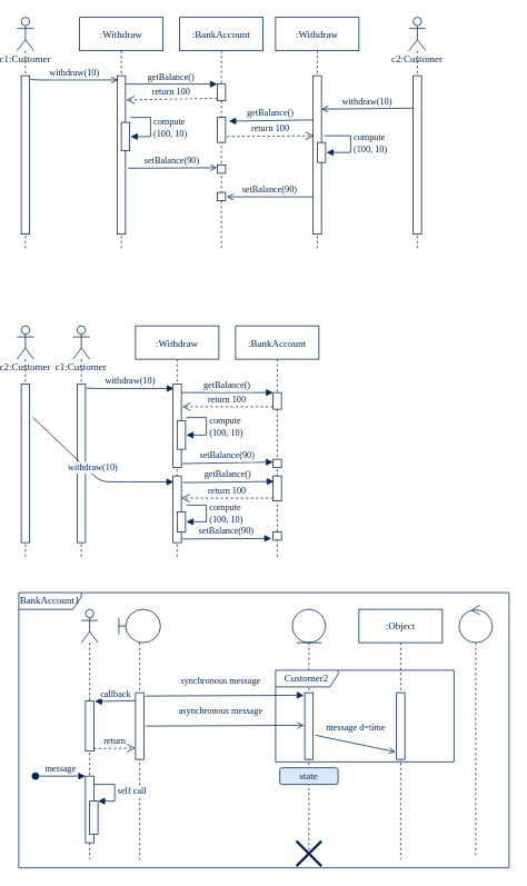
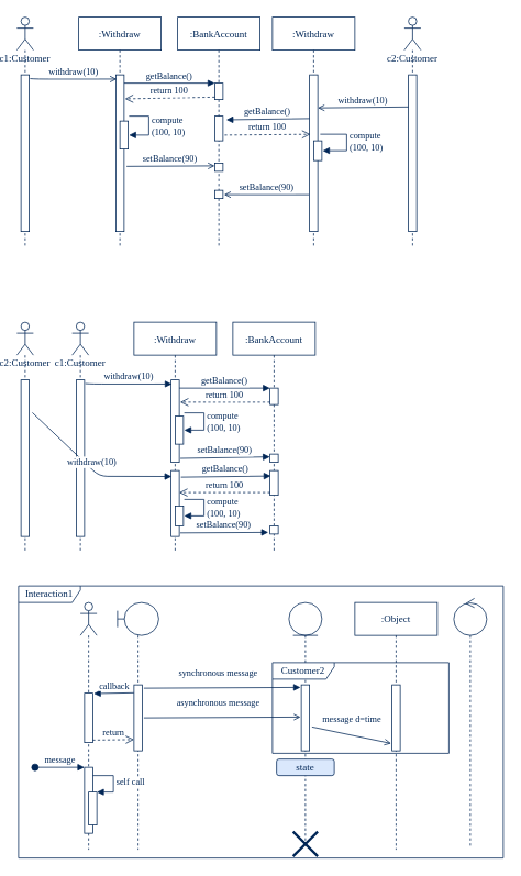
  <mxCell id="0" />
  <mxCell id="1" parent="0" />
  <mxCell id="2" value=":Withdraw" style="shape=umlLifeline;perimeter=lifelinePerimeter;container=1;collapsible=0;recursiveResize=0;rounded=0;shadow=0;strokeWidth=1;fontFamily=TitilliumText25L;fontColor=#012656;strokeColor=#012656;" parent="1" vertex="1"><mxGeometry x="95" y="20" width="100" height="280" as="geometry" /></mxCell>
  <mxCell id="3" value="" style="points=[];perimeter=orthogonalPerimeter;rounded=0;shadow=0;strokeWidth=1;fontFamily=TitilliumText25L;fontColor=#012656;strokeColor=#012656;" parent="2" vertex="1"><mxGeometry x="45" y="70" width="10" height="190" as="geometry" /></mxCell>
  <mxCell id="4" value="" style="points=[];perimeter=orthogonalPerimeter;rounded=0;shadow=0;strokeWidth=1;fontFamily=TitilliumText25L;fontColor=#012656;strokeColor=#012656;" parent="2" vertex="1"><mxGeometry x="50" y="126" width="10" height="34" as="geometry" /></mxCell>
  <mxCell id="5" value="compute &lt;br&gt;(100, 10)" style="edgeStyle=orthogonalEdgeStyle;html=1;align=left;spacingLeft=2;endArrow=block;rounded=0;entryX=1.1;entryY=0.5;entryDx=0;entryDy=0;entryPerimeter=0;fontFamily=TitilliumText25L;fontColor=#012656;strokeColor=#012656;" edge="1" target="4" parent="2"><mxGeometry relative="1" as="geometry"><mxPoint x="61" y="120" as="sourcePoint" /><Array as="points"><mxPoint x="85" y="120" /><mxPoint x="85" y="143" /></Array><mxPoint x="65" y="130" as="targetPoint" /></mxGeometry></mxCell>
  <mxCell id="6" value=":BankAccount" style="shape=umlLifeline;perimeter=lifelinePerimeter;container=1;collapsible=0;recursiveResize=0;rounded=0;shadow=0;strokeWidth=1;fontFamily=TitilliumText25L;fontColor=#012656;strokeColor=#012656;" parent="1" vertex="1"><mxGeometry x="215" y="20" width="100" height="280" as="geometry" /></mxCell>
  <mxCell id="7" value="" style="points=[];perimeter=orthogonalPerimeter;rounded=0;shadow=0;strokeWidth=1;fontFamily=TitilliumText25L;fontColor=#012656;strokeColor=#012656;" parent="6" vertex="1"><mxGeometry x="45" y="80" width="10" height="20" as="geometry" /></mxCell>
  <mxCell id="8" value="" style="points=[];perimeter=orthogonalPerimeter;rounded=0;shadow=0;strokeWidth=1;fontFamily=TitilliumText25L;fontColor=#012656;strokeColor=#012656;" vertex="1" parent="6"><mxGeometry x="45" y="120" width="10" height="30" as="geometry" /></mxCell>
  <mxCell id="9" value="" style="points=[];perimeter=orthogonalPerimeter;rounded=0;shadow=0;strokeWidth=1;fontFamily=TitilliumText25L;fontColor=#012656;strokeColor=#012656;" vertex="1" parent="6"><mxGeometry x="45" y="177" width="10" height="10" as="geometry" /></mxCell>
  <mxCell id="10" value="" style="points=[];perimeter=orthogonalPerimeter;rounded=0;shadow=0;strokeWidth=1;fontFamily=TitilliumText25L;fontColor=#012656;strokeColor=#012656;" vertex="1" parent="6"><mxGeometry x="45" y="210" width="10" height="10" as="geometry" /></mxCell>
  <mxCell id="11" value="return 100" style="verticalAlign=bottom;endArrow=open;dashed=1;endSize=8;exitX=0;exitY=0.85;shadow=0;strokeWidth=1;exitDx=0;exitDy=0;exitPerimeter=0;entryX=1.1;entryY=0.153;entryDx=0;entryDy=0;entryPerimeter=0;fontFamily=TitilliumText25L;fontColor=#012656;strokeColor=#012656;" parent="1" source="7" target="3" edge="1"><mxGeometry relative="1" as="geometry"><mxPoint x="150" y="121.5" as="targetPoint" /><mxPoint x="285" y="121.5" as="sourcePoint" /></mxGeometry></mxCell>
  <mxCell id="12" value="getBalance()" style="verticalAlign=bottom;endArrow=block;entryX=0;entryY=0;shadow=0;strokeWidth=1;fontFamily=TitilliumText25L;fontColor=#012656;strokeColor=#012656;" parent="1" source="3" target="7" edge="1"><mxGeometry relative="1" as="geometry"><mxPoint x="250" y="100" as="sourcePoint" /></mxGeometry></mxCell>
  <mxCell id="13" value="c1:Customer" style="shape=umlLifeline;participant=umlActor;perimeter=lifelinePerimeter;whiteSpace=wrap;html=1;container=1;collapsible=0;recursiveResize=0;verticalAlign=top;spacingTop=36;outlineConnect=0;fontFamily=TitilliumText25L;fontColor=#012656;strokeColor=#012656;" vertex="1" parent="1"><mxGeometry x="20" y="20" width="20" height="280" as="geometry" /></mxCell>
  <mxCell id="14" value="" style="points=[];perimeter=orthogonalPerimeter;rounded=0;shadow=0;strokeWidth=1;fontFamily=TitilliumText25L;fontColor=#012656;strokeColor=#012656;" vertex="1" parent="13"><mxGeometry x="5" y="70" width="10" height="190" as="geometry" /></mxCell>
  <mxCell id="15" value="c2:Customer" style="shape=umlLifeline;participant=umlActor;perimeter=lifelinePerimeter;whiteSpace=wrap;html=1;container=1;collapsible=0;recursiveResize=0;verticalAlign=top;spacingTop=36;outlineConnect=0;fontFamily=TitilliumText25L;fontColor=#012656;strokeColor=#012656;" vertex="1" parent="1"><mxGeometry x="490" y="20" width="20" height="280" as="geometry" /></mxCell>
  <mxCell id="16" value="" style="points=[];perimeter=orthogonalPerimeter;rounded=0;shadow=0;strokeWidth=1;fontFamily=TitilliumText25L;fontColor=#012656;strokeColor=#012656;" vertex="1" parent="15"><mxGeometry x="5" y="70" width="10" height="190" as="geometry" /></mxCell>
  <mxCell id="17" value="withdraw(10)" style="verticalAlign=bottom;startArrow=none;endArrow=open;startSize=8;shadow=0;strokeWidth=1;startFill=0;entryX=0.1;entryY=0.211;entryDx=0;entryDy=0;entryPerimeter=0;exitX=1.1;exitY=0.024;exitDx=0;exitDy=0;exitPerimeter=0;fontFamily=TitilliumText25L;fontColor=#012656;strokeColor=#012656;endFill=0;" edge="1" parent="1" source="14"><mxGeometry relative="1" as="geometry"><mxPoint x="-36" y="95" as="sourcePoint" /><mxPoint x="141" y="95.09" as="targetPoint" /><Array as="points"><mxPoint x="45.44" y="95.12" /></Array></mxGeometry></mxCell>
  <mxCell id="18" value=":Withdraw" style="shape=umlLifeline;perimeter=lifelinePerimeter;container=1;collapsible=0;recursiveResize=0;rounded=0;shadow=0;strokeWidth=1;fontFamily=TitilliumText25L;fontColor=#012656;strokeColor=#012656;" vertex="1" parent="1"><mxGeometry x="330" y="20" width="100" height="280" as="geometry" /></mxCell>
  <mxCell id="19" value="" style="points=[];perimeter=orthogonalPerimeter;rounded=0;shadow=0;strokeWidth=1;fontFamily=TitilliumText25L;fontColor=#012656;strokeColor=#012656;" vertex="1" parent="18"><mxGeometry x="45" y="70" width="10" height="190" as="geometry" /></mxCell>
  <mxCell id="20" value="" style="points=[];perimeter=orthogonalPerimeter;rounded=0;shadow=0;strokeWidth=1;fontFamily=TitilliumText25L;fontColor=#012656;strokeColor=#012656;" vertex="1" parent="18"><mxGeometry x="50" y="150" width="10" height="24" as="geometry" /></mxCell>
  <mxCell id="21" value="compute &lt;br&gt;(100, 10)" style="edgeStyle=orthogonalEdgeStyle;html=1;align=left;spacingLeft=2;endArrow=block;rounded=0;entryX=1.1;entryY=0.5;entryDx=0;entryDy=0;entryPerimeter=0;exitX=1.3;exitY=0.379;exitDx=0;exitDy=0;exitPerimeter=0;fontFamily=TitilliumText25L;fontColor=#012656;strokeColor=#012656;" edge="1" parent="18" target="20" source="19"><mxGeometry relative="1" as="geometry"><mxPoint x="61" y="120" as="sourcePoint" /><Array as="points"><mxPoint x="90" y="142" /><mxPoint x="90" y="162" /></Array><mxPoint x="65" y="130" as="targetPoint" /></mxGeometry></mxCell>
  <mxCell id="22" value="withdraw(10)" style="verticalAlign=bottom;startArrow=none;endArrow=open;startSize=8;shadow=0;strokeWidth=1;startFill=0;entryX=1;entryY=0.053;entryDx=0;entryDy=0;entryPerimeter=0;exitX=0;exitY=0.047;exitDx=0;exitDy=0;exitPerimeter=0;fontFamily=TitilliumText25L;fontColor=#012656;strokeColor=#012656;endFill=0;" edge="1" parent="1"><mxGeometry relative="1" as="geometry"><mxPoint x="495" y="128.93" as="sourcePoint" /><mxPoint x="385" y="130.07" as="targetPoint" /><Array as="points" /></mxGeometry></mxCell>
  <mxCell id="23" value="getBalance()" style="verticalAlign=bottom;endArrow=block;shadow=0;strokeWidth=1;exitX=0;exitY=0.279;exitDx=0;exitDy=0;exitPerimeter=0;entryX=1.4;entryY=0.15;entryDx=0;entryDy=0;entryPerimeter=0;fontFamily=TitilliumText25L;fontColor=#012656;strokeColor=#012656;" edge="1" parent="1" source="19" target="8"><mxGeometry relative="1" as="geometry"><mxPoint x="260" y="140" as="sourcePoint" /><mxPoint x="320" y="160" as="targetPoint" /></mxGeometry></mxCell>
  <mxCell id="24" value="return 100" style="verticalAlign=bottom;endArrow=open;dashed=1;endSize=8;shadow=0;strokeWidth=1;entryX=0.1;entryY=0.353;entryDx=0;entryDy=0;entryPerimeter=0;exitX=1.2;exitY=0.9;exitDx=0;exitDy=0;exitPerimeter=0;fontFamily=TitilliumText25L;fontColor=#012656;strokeColor=#012656;" edge="1" parent="1"><mxGeometry relative="1" as="geometry"><mxPoint x="376" y="162.07" as="targetPoint" /><mxPoint x="272" y="163" as="sourcePoint" /></mxGeometry></mxCell>
  <mxCell id="25" value="setBalance(90)" style="verticalAlign=bottom;endArrow=open;shadow=0;strokeWidth=1;exitX=1.3;exitY=0.584;exitDx=0;exitDy=0;exitPerimeter=0;entryX=-0.01;entryY=0.335;entryDx=0;entryDy=0;entryPerimeter=0;fontFamily=TitilliumText25L;fontColor=#012656;strokeColor=#012656;endFill=0;" edge="1" parent="1" source="3" target="9"><mxGeometry relative="1" as="geometry"><mxPoint x="150" y="200" as="sourcePoint" /><mxPoint x="240" y="200" as="targetPoint" /></mxGeometry></mxCell>
  <mxCell id="26" value="setBalance(90)" style="verticalAlign=bottom;endArrow=open;shadow=0;strokeWidth=1;entryX=1.133;entryY=0.529;entryDx=0;entryDy=0;entryPerimeter=0;exitX=-0.081;exitY=0.765;exitDx=0;exitDy=0;exitPerimeter=0;fontFamily=TitilliumText25L;fontColor=#012656;strokeColor=#012656;endFill=0;" edge="1" parent="1" source="19" target="10"><mxGeometry relative="1" as="geometry"><mxPoint x="290" y="260.61" as="sourcePoint" /><mxPoint x="396.9" y="260" as="targetPoint" /></mxGeometry></mxCell>
  <mxCell id="27" value=":Withdraw" style="shape=umlLifeline;perimeter=lifelinePerimeter;container=1;collapsible=0;recursiveResize=0;rounded=0;shadow=0;strokeWidth=1;fontFamily=TitilliumText25L;fontColor=#012656;strokeColor=#012656;" vertex="1" parent="1"><mxGeometry x="162" y="390" width="100" height="280" as="geometry" /></mxCell>
  <mxCell id="28" value="" style="points=[];perimeter=orthogonalPerimeter;rounded=0;shadow=0;strokeWidth=1;fontFamily=TitilliumText25L;fontColor=#012656;strokeColor=#012656;" vertex="1" parent="27"><mxGeometry x="45" y="70" width="10" height="100" as="geometry" /></mxCell>
  <mxCell id="29" value="" style="points=[];perimeter=orthogonalPerimeter;rounded=0;shadow=0;strokeWidth=1;fontFamily=TitilliumText25L;fontColor=#012656;strokeColor=#012656;" vertex="1" parent="27"><mxGeometry x="50" y="114" width="10" height="34" as="geometry" /></mxCell>
  <mxCell id="30" value="compute &lt;br&gt;(100, 10)" style="edgeStyle=orthogonalEdgeStyle;html=1;align=left;spacingLeft=2;endArrow=block;rounded=0;entryX=1.1;entryY=0.5;entryDx=0;entryDy=0;entryPerimeter=0;fontFamily=TitilliumText25L;fontColor=#012656;strokeColor=#012656;" edge="1" parent="27" target="29"><mxGeometry relative="1" as="geometry"><mxPoint x="61" y="110" as="sourcePoint" /><Array as="points"><mxPoint x="85" y="110" /><mxPoint x="85" y="131" /></Array><mxPoint x="65" y="130" as="targetPoint" /></mxGeometry></mxCell>
  <mxCell id="31" value="compute &lt;br&gt;(100, 10)" style="edgeStyle=orthogonalEdgeStyle;html=1;align=left;spacingLeft=2;endArrow=block;rounded=0;entryX=1.1;entryY=0.5;entryDx=0;entryDy=0;entryPerimeter=0;fontFamily=TitilliumText25L;fontColor=#012656;strokeColor=#012656;" edge="1" parent="27" target="33"><mxGeometry relative="1" as="geometry"><mxPoint x="61" y="215" as="sourcePoint" /><Array as="points"><mxPoint x="85" y="215" /><mxPoint x="85" y="235" /></Array><mxPoint x="-107" y="-180" as="targetPoint" /></mxGeometry></mxCell>
  <mxCell id="32" value="" style="points=[];perimeter=orthogonalPerimeter;rounded=0;shadow=0;strokeWidth=1;fontFamily=TitilliumText25L;fontColor=#012656;strokeColor=#012656;" vertex="1" parent="27"><mxGeometry x="45" y="180" width="10" height="80" as="geometry" /></mxCell>
  <mxCell id="33" value="" style="points=[];perimeter=orthogonalPerimeter;rounded=0;shadow=0;strokeWidth=1;fontFamily=TitilliumText25L;fontColor=#012656;strokeColor=#012656;" vertex="1" parent="27"><mxGeometry x="50" y="223" width="10" height="24" as="geometry" /></mxCell>
  <mxCell id="34" value=":BankAccount" style="shape=umlLifeline;perimeter=lifelinePerimeter;container=1;collapsible=0;recursiveResize=0;rounded=0;shadow=0;strokeWidth=1;fontFamily=TitilliumText25L;fontColor=#012656;strokeColor=#012656;" vertex="1" parent="1"><mxGeometry x="282" y="390" width="100" height="280" as="geometry" /></mxCell>
  <mxCell id="35" value="" style="points=[];perimeter=orthogonalPerimeter;rounded=0;shadow=0;strokeWidth=1;fontFamily=TitilliumText25L;fontColor=#012656;strokeColor=#012656;" vertex="1" parent="34"><mxGeometry x="45" y="80" width="10" height="20" as="geometry" /></mxCell>
  <mxCell id="36" value="" style="points=[];perimeter=orthogonalPerimeter;rounded=0;shadow=0;strokeWidth=1;fontFamily=TitilliumText25L;fontColor=#012656;strokeColor=#012656;" vertex="1" parent="34"><mxGeometry x="45" y="180" width="10" height="30" as="geometry" /></mxCell>
  <mxCell id="37" value="" style="points=[];perimeter=orthogonalPerimeter;rounded=0;shadow=0;strokeWidth=1;fontFamily=TitilliumText25L;fontColor=#012656;strokeColor=#012656;" vertex="1" parent="34"><mxGeometry x="45" y="160" width="10" height="10" as="geometry" /></mxCell>
  <mxCell id="38" value="" style="points=[];perimeter=orthogonalPerimeter;rounded=0;shadow=0;strokeWidth=1;fontFamily=TitilliumText25L;fontColor=#012656;strokeColor=#012656;" vertex="1" parent="34"><mxGeometry x="45" y="247" width="10" height="10" as="geometry" /></mxCell>
  <mxCell id="39" value="return 100" style="verticalAlign=bottom;endArrow=open;dashed=1;endSize=8;exitX=0;exitY=0.85;shadow=0;strokeWidth=1;exitDx=0;exitDy=0;exitPerimeter=0;fontFamily=TitilliumText25L;fontColor=#012656;strokeColor=#012656;" edge="1" parent="1" source="35"><mxGeometry relative="1" as="geometry"><mxPoint x="218" y="487" as="targetPoint" /><mxPoint x="352" y="491.5" as="sourcePoint" /></mxGeometry></mxCell>
  <mxCell id="40" value="getBalance()" style="verticalAlign=bottom;endArrow=block;entryX=0;entryY=0;shadow=0;strokeWidth=1;fontFamily=TitilliumText25L;fontColor=#012656;strokeColor=#012656;" edge="1" parent="1" source="28" target="35"><mxGeometry relative="1" as="geometry"><mxPoint x="317" y="470" as="sourcePoint" /></mxGeometry></mxCell>
  <mxCell id="41" value="c1:Customer" style="shape=umlLifeline;participant=umlActor;perimeter=lifelinePerimeter;whiteSpace=wrap;html=1;container=1;collapsible=0;recursiveResize=0;verticalAlign=top;spacingTop=36;outlineConnect=0;fontFamily=TitilliumText25L;fontColor=#012656;strokeColor=#012656;" vertex="1" parent="1"><mxGeometry x="87" y="390" width="20" height="280" as="geometry" /></mxCell>
  <mxCell id="42" value="" style="points=[];perimeter=orthogonalPerimeter;rounded=0;shadow=0;strokeWidth=1;fontFamily=TitilliumText25L;fontColor=#012656;strokeColor=#012656;" vertex="1" parent="41"><mxGeometry x="5" y="70" width="10" height="190" as="geometry" /></mxCell>
  <mxCell id="43" value="c2:Customer" style="shape=umlLifeline;participant=umlActor;perimeter=lifelinePerimeter;whiteSpace=wrap;html=1;container=1;collapsible=0;recursiveResize=0;verticalAlign=top;spacingTop=36;outlineConnect=0;fontFamily=TitilliumText25L;fontColor=#012656;strokeColor=#012656;" vertex="1" parent="1"><mxGeometry x="20" y="390" width="20" height="280" as="geometry" /></mxCell>
  <mxCell id="44" value="" style="points=[];perimeter=orthogonalPerimeter;rounded=0;shadow=0;strokeWidth=1;fontFamily=TitilliumText25L;fontColor=#012656;strokeColor=#012656;" vertex="1" parent="43"><mxGeometry x="5" y="70" width="10" height="190" as="geometry" /></mxCell>
  <mxCell id="45" value="withdraw(10)" style="verticalAlign=bottom;startArrow=none;endArrow=block;startSize=8;shadow=0;strokeWidth=1;startFill=0;entryX=0.1;entryY=0.211;entryDx=0;entryDy=0;entryPerimeter=0;exitX=1.1;exitY=0.024;exitDx=0;exitDy=0;exitPerimeter=0;fontFamily=TitilliumText25L;fontColor=#012656;strokeColor=#012656;" edge="1" parent="1" source="42"><mxGeometry relative="1" as="geometry"><mxPoint x="31" y="465" as="sourcePoint" /><mxPoint x="208" y="465.09" as="targetPoint" /><Array as="points"><mxPoint x="112.44" y="465.12" /></Array></mxGeometry></mxCell>
  <mxCell id="46" value="setBalance(90)" style="verticalAlign=bottom;endArrow=block;shadow=0;strokeWidth=1;entryX=-0.01;entryY=0.335;entryDx=0;entryDy=0;entryPerimeter=0;fontFamily=TitilliumText25L;fontColor=#012656;strokeColor=#012656;exitX=1.124;exitY=0.952;exitDx=0;exitDy=0;exitPerimeter=0;" edge="1" parent="1" source="28" target="37"><mxGeometry relative="1" as="geometry"><mxPoint x="220" y="570" as="sourcePoint" /><mxPoint x="307" y="570" as="targetPoint" /></mxGeometry></mxCell>
  <mxCell id="47" value="withdraw(10)" style="verticalAlign=bottom;startArrow=none;endArrow=block;startSize=8;shadow=0;strokeWidth=1;startFill=0;exitX=1.371;exitY=0.209;exitDx=0;exitDy=0;exitPerimeter=0;fontFamily=TitilliumText25L;fontColor=#012656;strokeColor=#012656;entryX=0.067;entryY=0.09;entryDx=0;entryDy=0;entryPerimeter=0;" edge="1" parent="1" source="44" target="32"><mxGeometry relative="1" as="geometry"><mxPoint x="113" y="474.56" as="sourcePoint" /><mxPoint x="203" y="581" as="targetPoint" /><Array as="points"><mxPoint x="120" y="577" /></Array></mxGeometry></mxCell>
  <mxCell id="48" value="setBalance(90)" style="verticalAlign=bottom;endArrow=block;shadow=0;strokeWidth=1;exitX=1.3;exitY=0.584;exitDx=0;exitDy=0;exitPerimeter=0;fontFamily=TitilliumText25L;fontColor=#012656;strokeColor=#012656;" edge="1" parent="1"><mxGeometry relative="1" as="geometry"><mxPoint x="218.1" y="645.61" as="sourcePoint" /><mxPoint x="325" y="645" as="targetPoint" /></mxGeometry></mxCell>
  <mxCell id="49" value="getBalance()" style="verticalAlign=bottom;endArrow=block;entryX=0.09;entryY=0.221;shadow=0;strokeWidth=1;fontFamily=TitilliumText25L;fontColor=#012656;strokeColor=#012656;entryDx=0;entryDy=0;entryPerimeter=0;" edge="1" parent="1" target="36"><mxGeometry relative="1" as="geometry"><mxPoint x="219" y="578" as="sourcePoint" /><mxPoint x="329" y="578" as="targetPoint" /></mxGeometry></mxCell>
  <mxCell id="50" value="return 100" style="verticalAlign=bottom;endArrow=open;dashed=1;endSize=8;exitX=0.021;exitY=0.887;shadow=0;strokeWidth=1;exitDx=0;exitDy=0;exitPerimeter=0;fontFamily=TitilliumText25L;fontColor=#012656;strokeColor=#012656;entryX=0.986;entryY=0.333;entryDx=0;entryDy=0;entryPerimeter=0;" edge="1" parent="1" source="36" target="32"><mxGeometry relative="1" as="geometry"><mxPoint x="215" y="600" as="targetPoint" /><mxPoint x="324" y="600" as="sourcePoint" /></mxGeometry></mxCell>
- <mxCell id="51" value="BankAccount1" style="shape=umlFrame;whiteSpace=wrap;html=1;fontFamily=TitilliumText25L;fontColor=#012656;width=75;height=20;strokeColor=#012656;" vertex="1" parent="1"><mxGeometry x="22" y="710" width="588" height="330" as="geometry" /></mxCell>
+ <mxCell id="51" value="Interaction1" style="shape=umlFrame;whiteSpace=wrap;html=1;fontFamily=TitilliumText25L;fontColor=#012656;width=75;height=20;strokeColor=#012656;" vertex="1" parent="1"><mxGeometry x="22" y="710" width="588" height="330" as="geometry" /></mxCell>
  <mxCell id="52" value="" style="shape=umlLifeline;participant=umlActor;perimeter=lifelinePerimeter;whiteSpace=wrap;html=1;container=1;collapsible=0;recursiveResize=0;verticalAlign=top;spacingTop=36;outlineConnect=0;fontFamily=TitilliumText25L;fontColor=#012656;strokeColor=#012656;" vertex="1" parent="1"><mxGeometry x="97" y="730" width="20" height="300" as="geometry" /></mxCell>
  <mxCell id="53" value="" style="html=1;points=[];perimeter=orthogonalPerimeter;fontFamily=TitilliumText25L;fontColor=#012656;strokeColor=#012656;" vertex="1" parent="52"><mxGeometry x="5" y="110" width="10" height="60" as="geometry" /></mxCell>
  <mxCell id="54" value="" style="shape=umlLifeline;participant=umlBoundary;perimeter=lifelinePerimeter;whiteSpace=wrap;html=1;container=1;collapsible=0;recursiveResize=0;verticalAlign=top;spacingTop=36;outlineConnect=0;fontFamily=TitilliumText25L;fontColor=#012656;strokeColor=#012656;" vertex="1" parent="1"><mxGeometry x="142" y="730" width="50" height="300" as="geometry" /></mxCell>
  <mxCell id="55" value="" style="html=1;points=[];perimeter=orthogonalPerimeter;fontFamily=TitilliumText25L;fontColor=#012656;strokeColor=#012656;" vertex="1" parent="54"><mxGeometry x="20" y="100" width="10" height="80" as="geometry" /></mxCell>
  <mxCell id="56" value="" style="shape=umlLifeline;participant=umlEntity;perimeter=lifelinePerimeter;whiteSpace=wrap;html=1;container=1;collapsible=0;recursiveResize=0;verticalAlign=top;spacingTop=36;outlineConnect=0;fontFamily=TitilliumText25L;fontColor=#012656;strokeColor=#012656;" vertex="1" parent="1"><mxGeometry x="350" y="730" width="40" height="295" as="geometry" /></mxCell>
  <mxCell id="57" value="" style="html=1;points=[];perimeter=orthogonalPerimeter;fontFamily=TitilliumText25L;fontColor=#012656;strokeColor=#012656;" vertex="1" parent="56"><mxGeometry x="15" y="100" width="10" height="80" as="geometry" /></mxCell>
  <mxCell id="58" value="" style="shape=umlDestroy;whiteSpace=wrap;html=1;strokeWidth=3;fontFamily=TitilliumText25L;fontColor=#012656;strokeColor=#012656;" vertex="1" parent="56"><mxGeometry x="5" y="278" width="30" height="30" as="geometry" /></mxCell>
  <mxCell id="59" value=":Object" style="shape=umlLifeline;perimeter=lifelinePerimeter;whiteSpace=wrap;html=1;container=1;collapsible=0;recursiveResize=0;outlineConnect=0;fontFamily=TitilliumText25L;fontColor=#012656;strokeColor=#012656;" vertex="1" parent="1"><mxGeometry x="430" y="730" width="100" height="300" as="geometry" /></mxCell>
  <mxCell id="60" value="" style="html=1;points=[];perimeter=orthogonalPerimeter;fontFamily=TitilliumText25L;fontColor=#012656;strokeColor=#012656;" vertex="1" parent="59"><mxGeometry x="45" y="100" width="10" height="80" as="geometry" /></mxCell>
  <mxCell id="61" value="" style="html=1;points=[];perimeter=orthogonalPerimeter;fontFamily=TitilliumText25L;fontColor=#012656;strokeColor=#012656;" vertex="1" parent="1"><mxGeometry x="102" y="930" width="10" height="80" as="geometry" /></mxCell>
  <mxCell id="62" value="message" style="html=1;verticalAlign=bottom;startArrow=oval;endArrow=block;startSize=8;fontFamily=TitilliumText25L;fontColor=#012656;strokeColor=#012656;" edge="1" parent="1" target="61"><mxGeometry relative="1" as="geometry"><mxPoint x="42" y="930" as="sourcePoint" /></mxGeometry></mxCell>
  <mxCell id="63" value="" style="html=1;points=[];perimeter=orthogonalPerimeter;fontFamily=TitilliumText25L;fontColor=#012656;strokeColor=#012656;" vertex="1" parent="1"><mxGeometry x="107" y="960" width="10" height="40" as="geometry" /></mxCell>
  <mxCell id="64" value="self call" style="edgeStyle=orthogonalEdgeStyle;html=1;align=left;spacingLeft=2;endArrow=block;rounded=0;entryX=1;entryY=0;fontFamily=TitilliumText25L;fontColor=#012656;strokeColor=#012656;" edge="1" parent="1" target="63"><mxGeometry relative="1" as="geometry"><mxPoint x="112" y="940" as="sourcePoint" /><Array as="points"><mxPoint x="137" y="940" /></Array></mxGeometry></mxCell>
  <mxCell id="65" value="return" style="html=1;verticalAlign=bottom;endArrow=open;dashed=1;endSize=8;exitX=1;exitY=0.95;fontFamily=TitilliumText25L;fontColor=#012656;entryX=0.004;entryY=0.83;entryDx=0;entryDy=0;entryPerimeter=0;strokeColor=#012656;" edge="1" parent="1" source="53" target="55"><mxGeometry relative="1" as="geometry"><mxPoint x="164" y="899" as="targetPoint" /></mxGeometry></mxCell>
  <mxCell id="66" value="callback" style="html=1;verticalAlign=bottom;endArrow=block;fontFamily=TitilliumText25L;fontColor=#012656;exitX=-0.01;exitY=0.12;exitDx=0;exitDy=0;exitPerimeter=0;entryX=1.124;entryY=0.009;entryDx=0;entryDy=0;entryPerimeter=0;strokeColor=#012656;" edge="1" parent="1" source="55" target="53"><mxGeometry relative="1" as="geometry"><mxPoint x="174" y="840" as="sourcePoint" /><mxPoint x="132" y="850" as="targetPoint" /></mxGeometry></mxCell>
  <mxCell id="67" value="synchronous message" style="html=1;verticalAlign=bottom;endArrow=block;fontFamily=TitilliumText25L;fontColor=#012656;strokeColor=#012656;entryX=-0.1;entryY=0.038;entryDx=0;entryDy=0;entryPerimeter=0;" edge="1" parent="1" target="57"><mxGeometry x="-0.05" y="10" width="80" relative="1" as="geometry"><mxPoint x="174" y="834" as="sourcePoint" /><mxPoint x="232" y="834" as="targetPoint" /><mxPoint as="offset" /></mxGeometry></mxCell>
  <mxCell id="68" value="asynchronous message" style="html=1;verticalAlign=bottom;endArrow=open;fontFamily=TitilliumText25L;fontColor=#012656;endFill=0;strokeColor=#012656;entryX=-0.1;entryY=0.488;entryDx=0;entryDy=0;entryPerimeter=0;" edge="1" parent="1" target="57"><mxGeometry x="-0.05" y="10" width="80" relative="1" as="geometry"><mxPoint x="174" y="870" as="sourcePoint" /><mxPoint x="232" y="870" as="targetPoint" /><mxPoint as="offset" /></mxGeometry></mxCell>
  <mxCell id="69" value="state" style="rounded=1;whiteSpace=wrap;html=1;fontFamily=TitilliumText25L;fontColor=#012656;strokeColor=#012656;fillColor=#dae8fc;" vertex="1" parent="1"><mxGeometry x="335" y="920" width="70" height="20" as="geometry" /></mxCell>
  <mxCell id="70" value="message d=time" style="html=1;verticalAlign=bottom;endArrow=open;fontFamily=TitilliumText25L;fontColor=#012656;endFill=0;entryX=-0.1;entryY=0.888;entryDx=0;entryDy=0;entryPerimeter=0;strokeColor=#012656;exitX=1.3;exitY=0.638;exitDx=0;exitDy=0;exitPerimeter=0;" edge="1" parent="1" target="60" source="57"><mxGeometry x="-0.05" y="10" width="80" relative="1" as="geometry"><mxPoint x="252" y="879.5" as="sourcePoint" /><mxPoint x="310" y="879.5" as="targetPoint" /><mxPoint as="offset" /></mxGeometry></mxCell>
  <mxCell id="71" value="Customer2" style="shape=umlFrame;whiteSpace=wrap;html=1;fontFamily=TitilliumText25L;fontColor=#012656;width=75;height=20;strokeColor=#012656;" vertex="1" parent="1"><mxGeometry x="330" y="803" width="214" height="110" as="geometry" /></mxCell>
  <mxCell id="72" value="" style="shape=umlLifeline;participant=umlControl;perimeter=lifelinePerimeter;whiteSpace=wrap;html=1;container=1;collapsible=0;recursiveResize=0;verticalAlign=top;spacingTop=36;outlineConnect=0;fontFamily=TitilliumText25L;fontColor=#012656;size=45;strokeColor=#012656;" vertex="1" parent="1"><mxGeometry x="550" y="725" width="40" height="300" as="geometry" /></mxCell>
